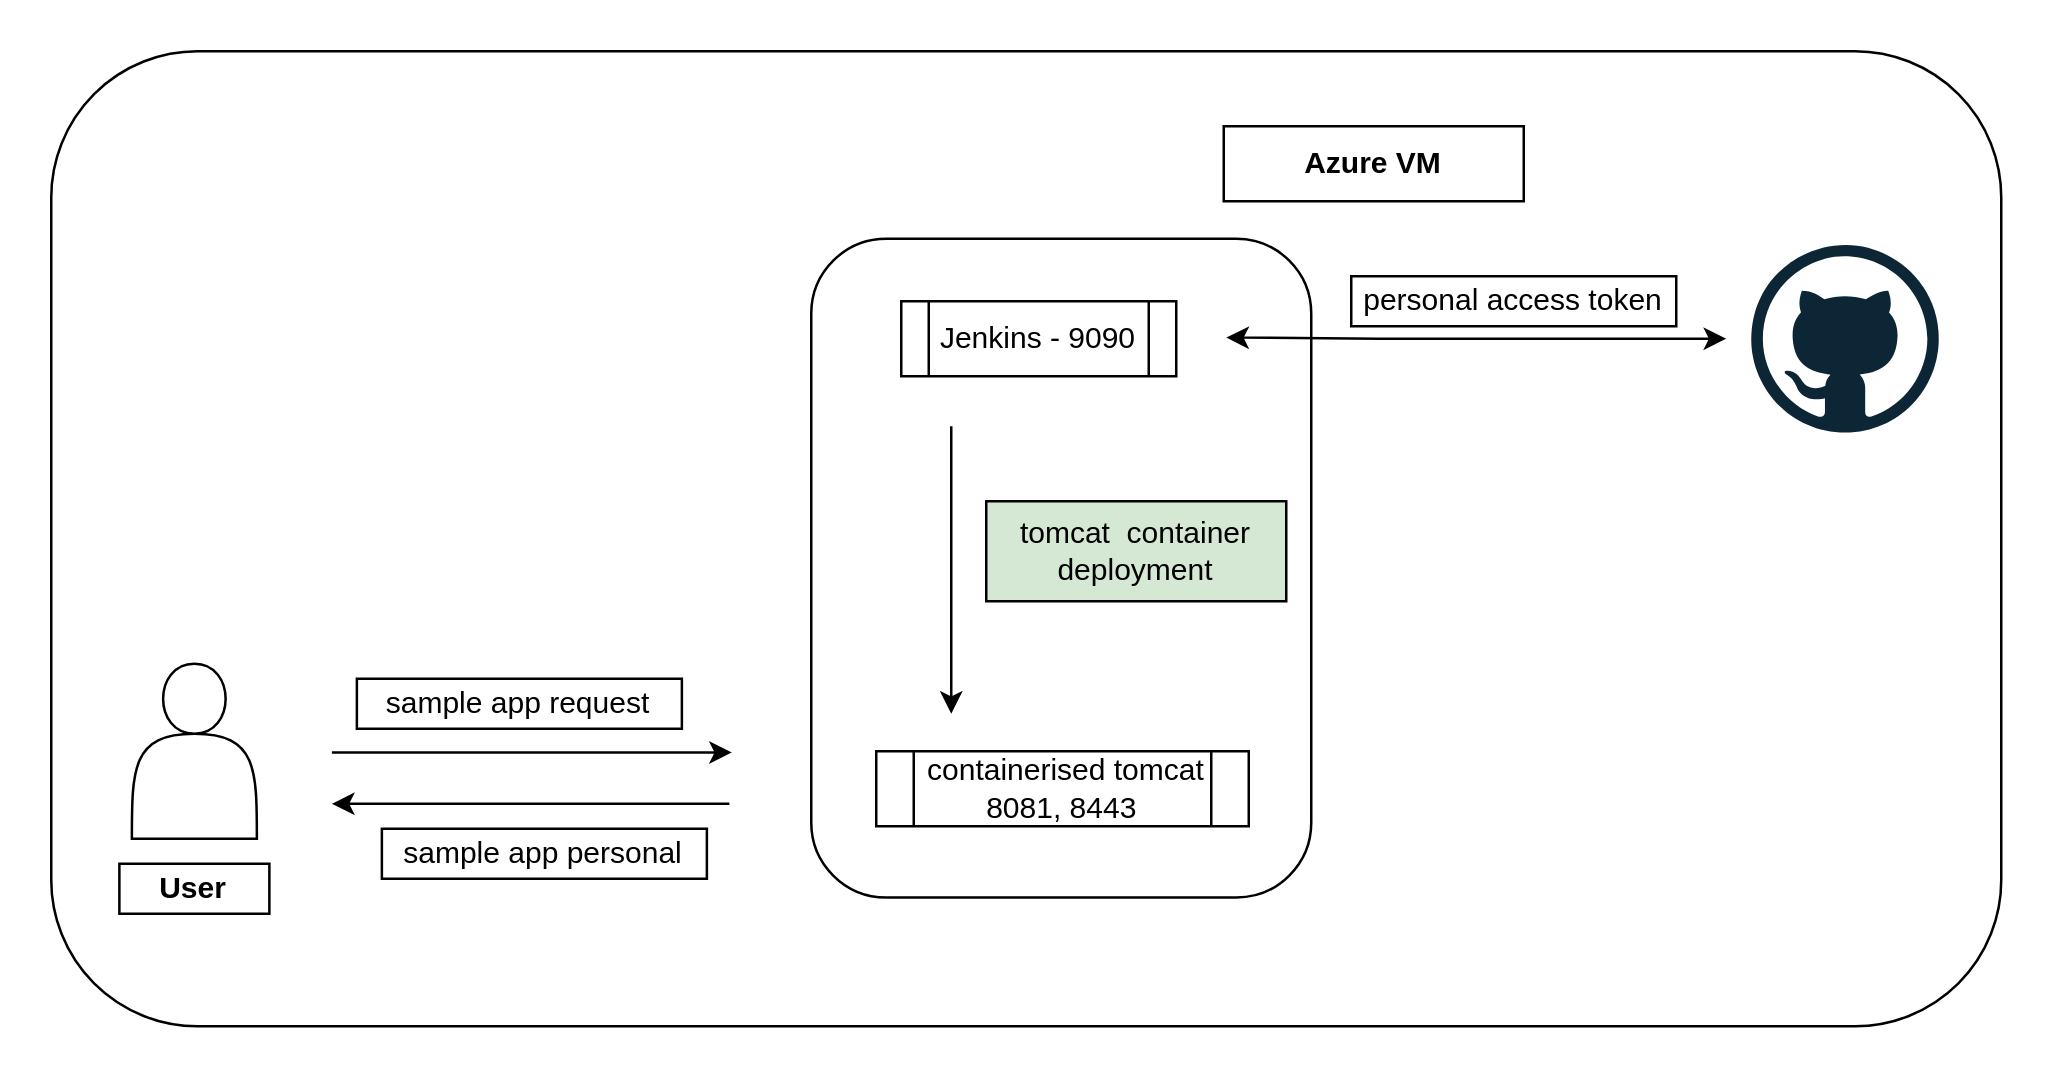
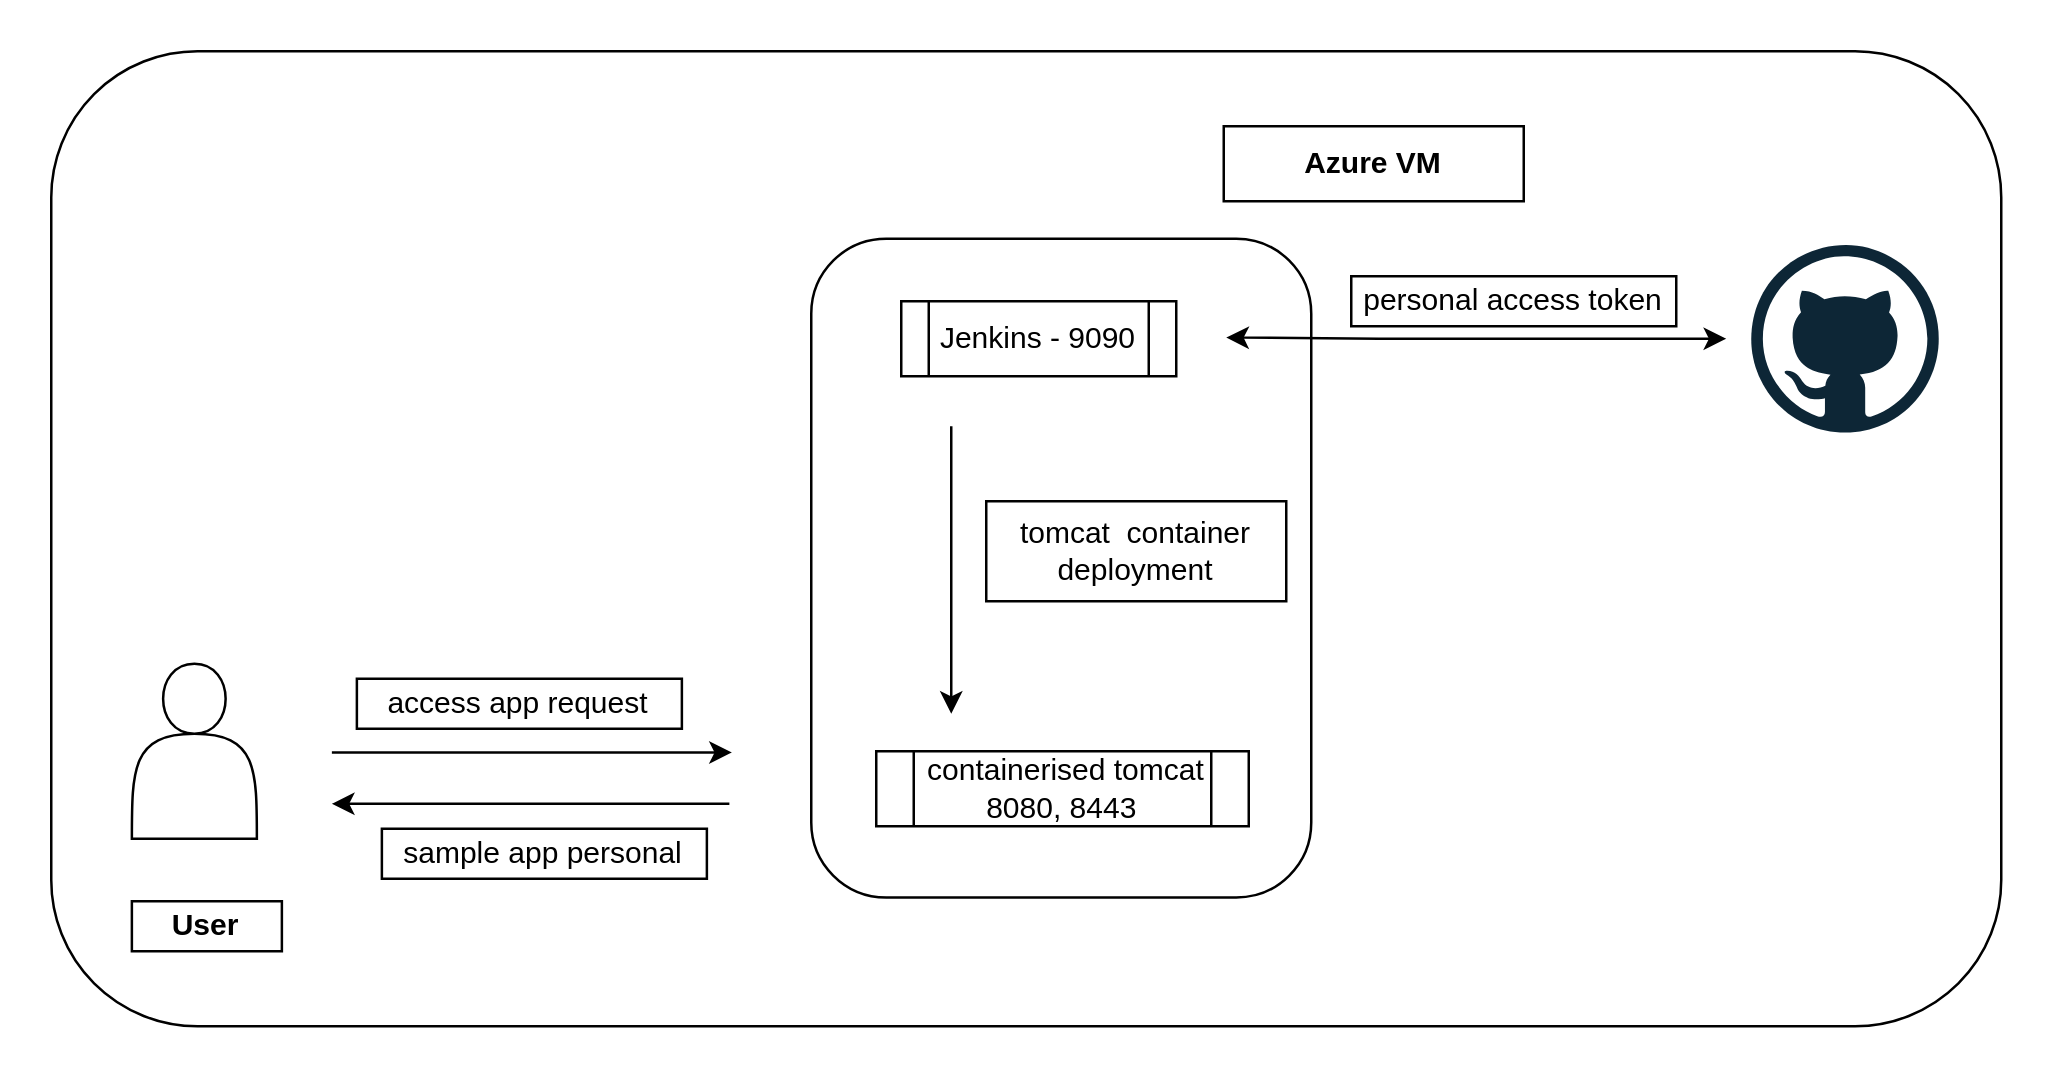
  <mxCell id="0" />
  <mxCell id="1" parent="0" />
  <mxCell id="2" value="" style="rounded=1;whiteSpace=wrap;html=1;" vertex="1" parent="1"><mxGeometry x="20" y="20" width="780" height="390" as="geometry" /></mxCell>
  <mxCell id="3" value="" style="rounded=1;whiteSpace=wrap;html=1;rotation=-90;" vertex="1" parent="1"><mxGeometry x="292.25" y="126.75" width="263.5" height="200" as="geometry" /></mxCell>
  <mxCell id="4" value="Jenkins - 9090" style="shape=process;whiteSpace=wrap;html=1;backgroundOutline=1;" vertex="1" parent="1"><mxGeometry x="360" y="120" width="110" height="30" as="geometry" /></mxCell>
- <mxCell id="5" value="&amp;nbsp;containerised tomcat 8081, 8443" style="shape=process;whiteSpace=wrap;html=1;backgroundOutline=1;" vertex="1" parent="1"><mxGeometry x="350" y="300" width="149" height="30" as="geometry" /></mxCell>
+ <mxCell id="5" value="&amp;nbsp;containerised tomcat 8080, 8443" style="shape=process;whiteSpace=wrap;html=1;backgroundOutline=1;" vertex="1" parent="1"><mxGeometry x="350" y="300" width="149" height="30" as="geometry" /></mxCell>
  <mxCell id="6" value="" style="endArrow=classic;html=1;rounded=0;" edge="1" parent="1"><mxGeometry width="50" height="50" relative="1" as="geometry"><mxPoint x="380" y="170" as="sourcePoint" /><mxPoint x="380" y="285" as="targetPoint" /></mxGeometry></mxCell>
- <mxCell id="7" value="tomcat&amp;nbsp; container deployment" style="rounded=0;whiteSpace=wrap;html=1;fillColor=#d5e8d4;" vertex="1" parent="1"><mxGeometry x="394" y="200" width="120" height="40" as="geometry" /></mxCell>
+ <mxCell id="7" value="tomcat&amp;nbsp; container deployment" style="rounded=0;whiteSpace=wrap;html=1;" vertex="1" parent="1"><mxGeometry x="394" y="200" width="120" height="40" as="geometry" /></mxCell>
  <mxCell id="8" value="&lt;b&gt;Azure VM&lt;/b&gt;" style="rounded=0;whiteSpace=wrap;html=1;" vertex="1" parent="1"><mxGeometry x="489" y="50" width="120" height="30" as="geometry" /></mxCell>
  <mxCell id="9" value="" style="dashed=0;outlineConnect=0;html=1;align=center;labelPosition=center;verticalLabelPosition=bottom;verticalAlign=top;shape=mxgraph.weblogos.github" vertex="1" parent="1"><mxGeometry x="700" y="97.5" width="75" height="75" as="geometry" /></mxCell>
  <mxCell id="10" value="" style="endArrow=classic;startArrow=classic;html=1;rounded=0;" edge="1" parent="1"><mxGeometry width="50" height="50" relative="1" as="geometry"><mxPoint x="490" y="134.5" as="sourcePoint" /><mxPoint x="690" y="135" as="targetPoint" /><Array as="points"><mxPoint x="551" y="135" /></Array></mxGeometry></mxCell>
  <mxCell id="11" value="personal access token" style="rounded=0;whiteSpace=wrap;html=1;" vertex="1" parent="1"><mxGeometry x="540" y="110" width="130" height="20" as="geometry" /></mxCell>
  <mxCell id="12" value="" style="endArrow=classic;html=1;rounded=0;" edge="1" parent="1"><mxGeometry width="50" height="50" relative="1" as="geometry"><mxPoint x="291.25" y="321" as="sourcePoint" /><mxPoint x="132.25" y="321" as="targetPoint" /></mxGeometry></mxCell>
  <mxCell id="13" value="" style="endArrow=classic;html=1;rounded=0;" edge="1" parent="1"><mxGeometry width="50" height="50" relative="1" as="geometry"><mxPoint x="132.25" y="300.5" as="sourcePoint" /><mxPoint x="292.25" y="300.5" as="targetPoint" /></mxGeometry></mxCell>
- <mxCell id="14" value="sample app request" style="rounded=0;whiteSpace=wrap;html=1;" vertex="1" parent="1"><mxGeometry x="142.25" y="271" width="130" height="20" as="geometry" /></mxCell>
+ <mxCell id="14" value="access app request" style="rounded=0;whiteSpace=wrap;html=1;" vertex="1" parent="1"><mxGeometry x="142.25" y="271" width="130" height="20" as="geometry" /></mxCell>
  <mxCell id="15" value="sample app personal" style="rounded=0;whiteSpace=wrap;html=1;" vertex="1" parent="1"><mxGeometry x="152.25" y="331" width="130" height="20" as="geometry" /></mxCell>
  <mxCell id="16" value="" style="shape=actor;whiteSpace=wrap;html=1;" vertex="1" parent="1"><mxGeometry x="52.25" y="265" width="50" height="70" as="geometry" /></mxCell>
- <mxCell id="17" value="&lt;b&gt;User&lt;/b&gt;" style="rounded=0;whiteSpace=wrap;html=1;" vertex="1" parent="1"><mxGeometry x="47.25" y="345" width="60" height="20" as="geometry" /></mxCell>
+ <mxCell id="17" value="&lt;b&gt;User&lt;/b&gt;" style="rounded=0;whiteSpace=wrap;html=1;" vertex="1" parent="1"><mxGeometry x="52.25" y="360" width="60" height="20" as="geometry" /></mxCell>
